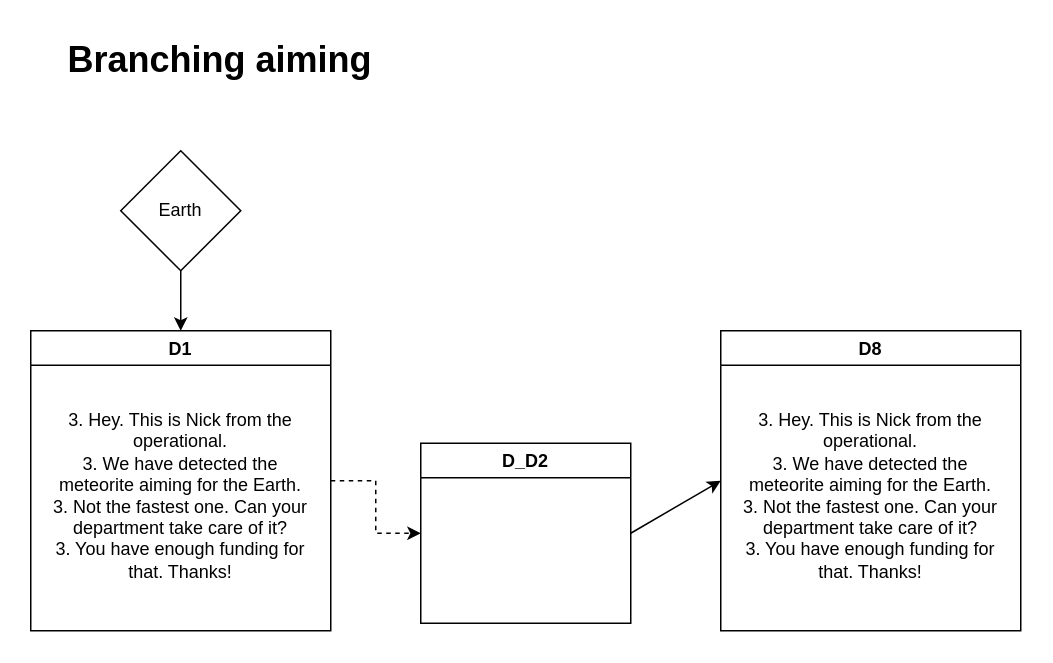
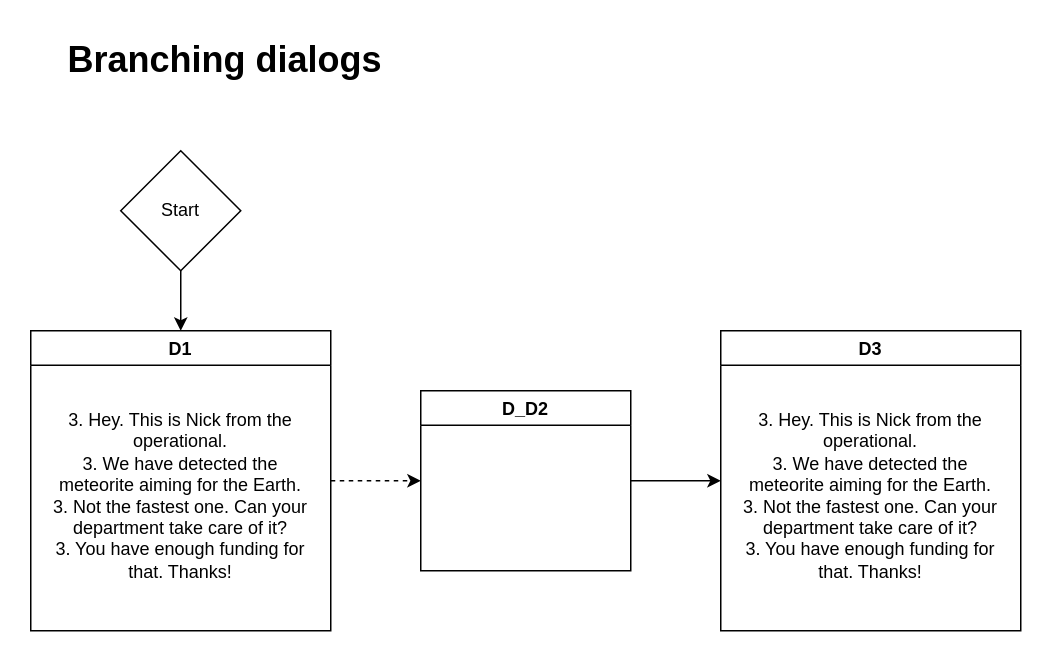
  <mxCell id="0" />
  <mxCell id="1" parent="0" />
- <mxCell id="2" value="&lt;h1&gt;Branching aiming&lt;/h1&gt;" style="text;html=1;strokeColor=none;fillColor=none;spacing=5;spacingTop=-20;whiteSpace=wrap;overflow=hidden;rounded=0;" vertex="1" parent="1"><mxGeometry x="40" y="20" width="240" height="120" as="geometry" /></mxCell>
+ <mxCell id="2" value="&lt;h1&gt;Branching dialogs&lt;/h1&gt;" style="text;html=1;strokeColor=none;fillColor=none;spacing=5;spacingTop=-20;whiteSpace=wrap;overflow=hidden;rounded=0;" vertex="1" parent="1"><mxGeometry x="40" y="20" width="240" height="120" as="geometry" /></mxCell>
  <mxCell id="3" style="edgeStyle=orthogonalEdgeStyle;rounded=0;orthogonalLoop=1;jettySize=auto;html=1;exitX=0.5;exitY=1;exitDx=0;exitDy=0;" edge="1" parent="1" source="4"><mxGeometry relative="1" as="geometry"><mxPoint x="120" y="220" as="targetPoint" /></mxGeometry></mxCell>
- <mxCell id="4" value="Earth" style="rhombus;whiteSpace=wrap;html=1;" vertex="1" parent="1"><mxGeometry x="80" y="100" width="80" height="80" as="geometry" /></mxCell>
+ <mxCell id="4" value="Start" style="rhombus;whiteSpace=wrap;html=1;" vertex="1" parent="1"><mxGeometry x="80" y="100" width="80" height="80" as="geometry" /></mxCell>
  <mxCell id="5" value="D1" style="swimlane;" vertex="1" parent="1"><mxGeometry x="20" y="220" width="200" height="200" as="geometry" /></mxCell>
  <mxCell id="6" value="3. Hey. This is Nick from the operational.&lt;br&gt;3. We have detected the meteorite aiming for the Earth.&lt;br&gt;3. Not the fastest one. Can your department take care of it?&lt;br&gt;3. You have enough funding for that. Thanks!" style="text;html=1;strokeColor=none;fillColor=none;align=center;verticalAlign=middle;whiteSpace=wrap;rounded=0;" vertex="1" parent="5"><mxGeometry x="10" y="30" width="180" height="160" as="geometry" /></mxCell>
- <mxCell id="7" value="D_D2" style="swimlane;" vertex="1" parent="1"><mxGeometry x="280" y="295" width="140" height="120" as="geometry" /></mxCell>
+ <mxCell id="7" value="D_D2" style="swimlane;" vertex="1" parent="1"><mxGeometry x="280" y="260" width="140" height="120" as="geometry" /></mxCell>
  <mxCell id="8" style="edgeStyle=orthogonalEdgeStyle;rounded=0;orthogonalLoop=1;jettySize=auto;html=1;exitX=1;exitY=0.5;exitDx=0;exitDy=0;entryX=0;entryY=0.5;entryDx=0;entryDy=0;dashed=1;" edge="1" parent="1" source="5" target="7"><mxGeometry relative="1" as="geometry"><mxPoint x="290" y="350" as="targetPoint" /></mxGeometry></mxCell>
- <mxCell id="9" value="D8" style="swimlane;" vertex="1" parent="1"><mxGeometry x="480" y="220" width="200" height="200" as="geometry" /></mxCell>
+ <mxCell id="9" value="D3" style="swimlane;" vertex="1" parent="1"><mxGeometry x="480" y="220" width="200" height="200" as="geometry" /></mxCell>
  <mxCell id="10" value="3. Hey. This is Nick from the operational.&lt;br&gt;3. We have detected the meteorite aiming for the Earth.&lt;br&gt;3. Not the fastest one. Can your department take care of it?&lt;br&gt;3. You have enough funding for that. Thanks!" style="text;html=1;strokeColor=none;fillColor=none;align=center;verticalAlign=middle;whiteSpace=wrap;rounded=0;" vertex="1" parent="9"><mxGeometry x="10" y="30" width="180" height="160" as="geometry" /></mxCell>
  <mxCell id="11" value="" style="endArrow=classic;html=1;rounded=0;exitX=1;exitY=0.5;exitDx=0;exitDy=0;" edge="1" parent="1" source="7"><mxGeometry width="50" height="50" relative="1" as="geometry"><mxPoint x="540" y="370" as="sourcePoint" /><mxPoint x="480" y="320" as="targetPoint" /></mxGeometry></mxCell>
